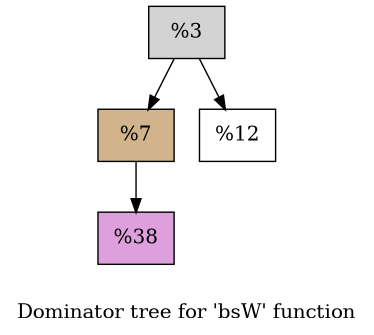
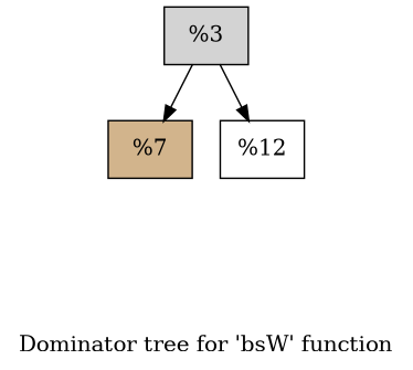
  digraph {
    label="Dominator tree for 'bsW' function"
    node [shape=record style=filled]
    n1 [fillcolor=lightgrey label="{%3}"]
    n2 [fillcolor=tan label="{%7}"]
    n3 [fillcolor=white label="{%12}"]
-   n4 [fillcolor=plum label="{%38}"]
    n1 -> n2
    n1 -> n3
-   n2 -> n4
  }
